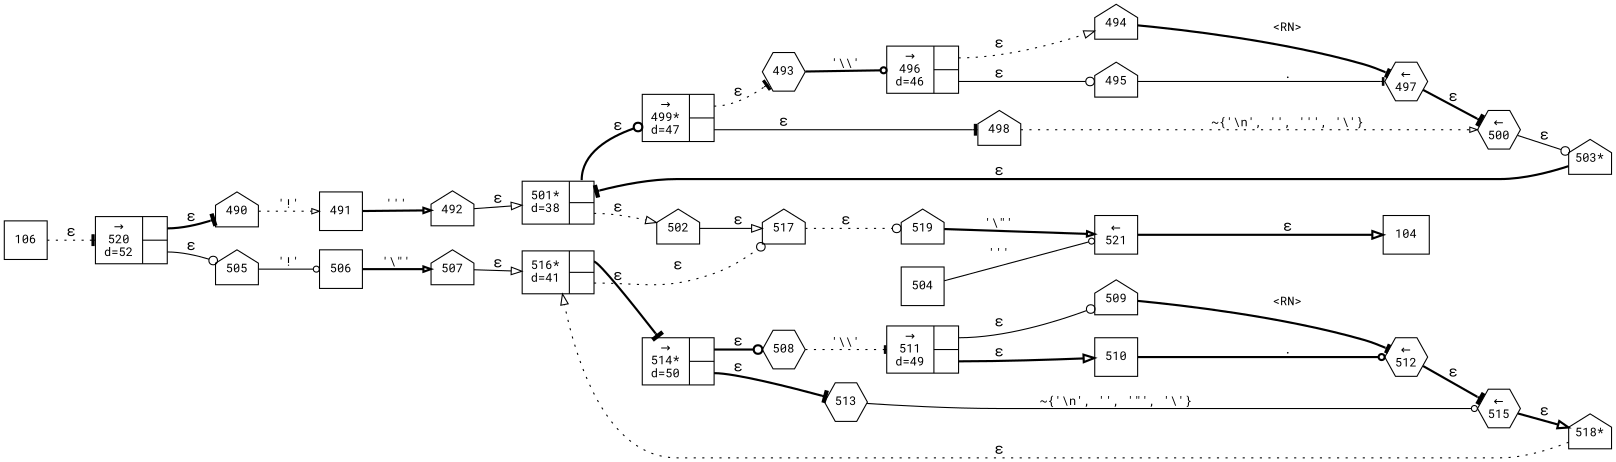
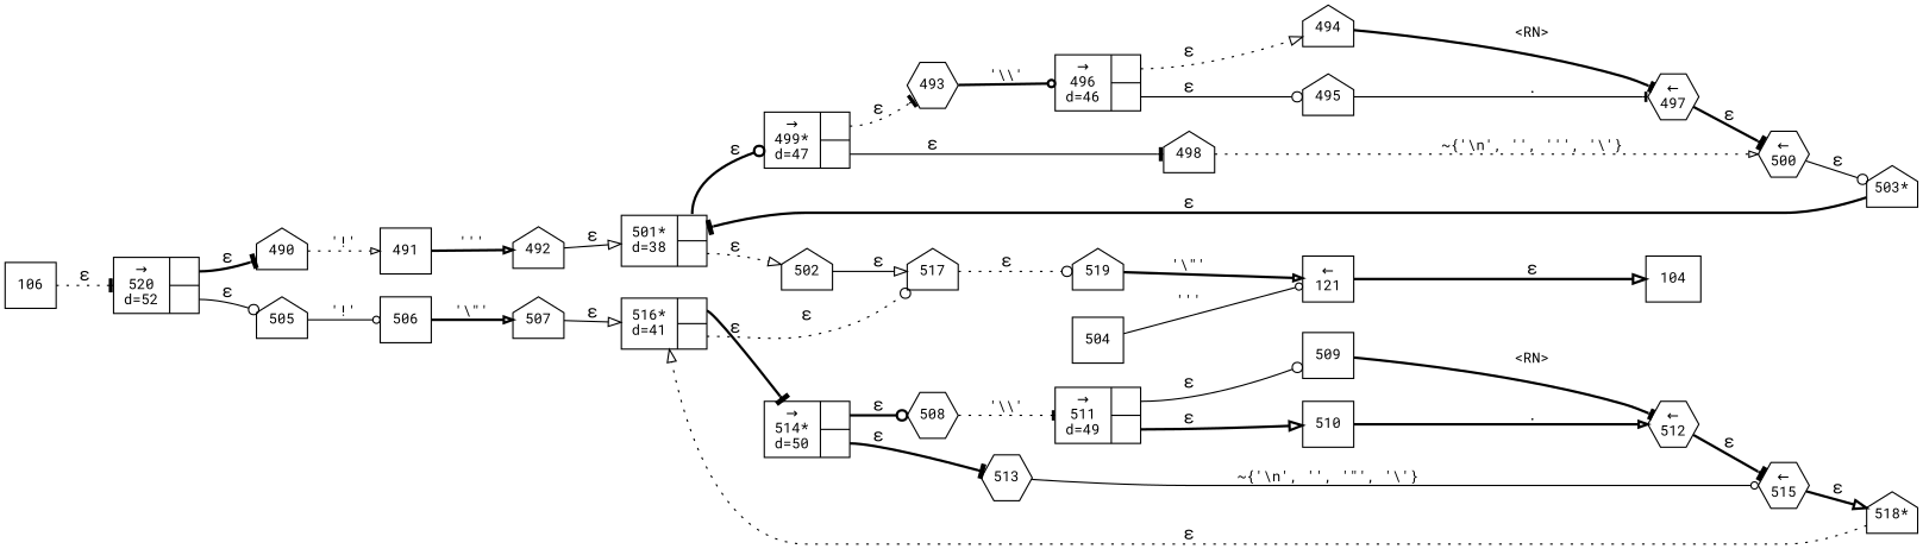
  digraph {
    fontname="Roboto Mono"
    rankdir=LR
    node [fixedsize=true fontname="Roboto Mono" fontsize=11 shape=house peripheries=1]
    edge [arrowhead=onormal fontname="Roboto Mono" style=bold]
    n1 [label=104 shape=box width=.6 peripheries=""]
    n2 [label="&larr;\n512" shape=hexagon width=.55]
    n3 [label="&larr;\n515" shape=hexagon width=.55]
    n4 [label="518*" width=.55]
    n5 [label=513 shape=hexagon width=.55]
    n6 [fixedsize=false label="{&rarr;\n514*\nd=50|{<p0>|<p1>}}" shape=record]
    n7 [label=508 shape=hexagon width=.55]
    n8 [fixedsize=false label="{&rarr;\n511\nd=49|{<p0>|<p1>}}" shape=record]
    n9 [fixedsize=false label="{516*\nd=41|{<p0>|<p1>}}" shape=record]
    n10 [label=517 width=.55]
    n11 [label=519 width=.55]
-   n12 [label="&larr;\n521" shape=box width=.55]
+   n12 [label="&larr;\n121" shape=box width=.55]
    n13 [fixedsize=false label="{&rarr;\n520\nd=52|{<p0>|<p1>}}" shape=record]
    n14 [label=490 width=.55]
    n15 [label=505 width=.55]
    n16 [label=491 shape=box width=.55]
    n17 [label=506 shape=box width=.55]
    n18 [label=106 shape=box width=.55]
    n19 [label=492 width=.55]
    n20 [fixedsize=false label="{501*\nd=38|{<p0>|<p1>}}" shape=record]
    n21 [fixedsize=false label="{&rarr;\n499*\nd=47|{<p0>|<p1>}}" shape=record]
    n22 [label=502 width=.55]
    n23 [label=493 shape=hexagon width=.55]
    n24 [fixedsize=false label="{&rarr;\n496\nd=46|{<p0>|<p1>}}" shape=record]
    n25 [label=494 width=.55]
    n26 [label=495 width=.55]
    n27 [label="&larr;\n497" shape=hexagon width=.55]
    n28 [label="&larr;\n500" shape=hexagon width=.55]
    n29 [label="503*" width=.55]
    n30 [label=498 width=.55]
    n31 [label=504 shape=box width=.55]
    n32 [label=507 width=.55]
-   n33 [label=509 width=.55]
+   n33 [label=509 shape=box width=.55]
    n34 [label=510 shape=box width=.55]
    n2 -> n3 [arrowhead=tee label="&epsilon;"]
    n3 -> n4 [label="&epsilon;"]
    n4 -> n9 [label="&epsilon;" style=dotted]
    n5 -> n3 [arrowhead=odot arrowsize=.7 fontsize=11 label="~{'\\n', '', '\"', '\\'}" style=solid]
    n6 -> n5 [arrowhead=tee label="&epsilon;" tailport=p1]
    n6 -> n7 [arrowhead=odot label="&epsilon;" tailport=p0]
    n7 -> n8 [arrowhead=tee arrowsize=.7 fontsize=11 label="'\\\\'" style=dotted]
    n8 -> n33 [arrowhead=odot label="&epsilon;" style=solid tailport=p0]
    n8 -> n34 [label="&epsilon;" tailport=p1]
    n9 -> n6 [arrowhead=tee label="&epsilon;" tailport=p0]
    n9 -> n10 [arrowhead=odot label="&epsilon;" style=dotted tailport=p1]
    n10 -> n11 [arrowhead=odot label="&epsilon;" style=dotted]
    n11 -> n12 [arrowsize=.7 fontsize=11 label="'\\\"'"]
    n12 -> n1 [label="&epsilon;"]
    n13 -> n14 [arrowhead=tee label="&epsilon;" tailport=p0]
    n13 -> n15 [arrowhead=odot label="&epsilon;" style=solid tailport=p1]
    n14 -> n16 [arrowsize=.7 fontsize=11 label="'!'" style=dotted]
    n15 -> n17 [arrowhead=odot arrowsize=.7 fontsize=11 label="'!'" style=solid]
    n16 -> n19 [arrowsize=.7 fontsize=11 label="'''"]
    n17 -> n32 [arrowsize=.7 fontsize=11 label="'\\\"'"]
    n18 -> n13 [arrowhead=tee label="&epsilon;" style=dotted]
    n19 -> n20 [label="&epsilon;" style=solid]
    n20 -> n21 [arrowhead=odot label="&epsilon;" tailport=p0]
    n20 -> n22 [label="&epsilon;" style=dotted tailport=p1]
    n21 -> n23 [arrowhead=tee label="&epsilon;" style=dotted tailport=p0]
    n21 -> n30 [arrowhead=tee label="&epsilon;" style=solid tailport=p1]
    n22 -> n10 [label="&epsilon;" style=solid]
    n23 -> n24 [arrowhead=odot arrowsize=.7 fontsize=11 label="'\\\\'"]
    n24 -> n25 [label="&epsilon;" style=dotted tailport=p0]
    n24 -> n26 [arrowhead=odot label="&epsilon;" style=solid tailport=p1]
    n25 -> n27 [arrowhead=tee arrowsize=.7 fontsize=11 label="<RN>"]
    n26 -> n27 [arrowhead=tee arrowsize=.7 fontsize=11 label="." style=solid]
    n27 -> n28 [arrowhead=tee label="&epsilon;"]
    n28 -> n29 [arrowhead=odot label="&epsilon;" style=solid]
    n29 -> n20 [arrowhead=tee label="&epsilon;"]
    n30 -> n28 [arrowsize=.7 fontsize=11 label="~{'\\n', '', ''', '\\'}" style=dotted]
    n31 -> n12 [arrowhead=odot arrowsize=.7 fontsize=11 label="'''" style=solid]
    n32 -> n9 [label="&epsilon;" style=solid]
    n33 -> n2 [arrowhead=tee arrowsize=.7 fontsize=11 label="<RN>"]
-   n34 -> n2 [arrowhead=odot arrowsize=.7 fontsize=11 label="."]
+   n34 -> n2 [arrowsize=.7 fontsize=11 label="."]
  }
